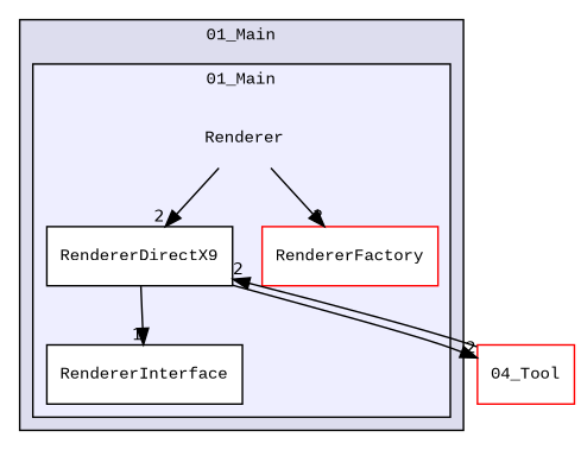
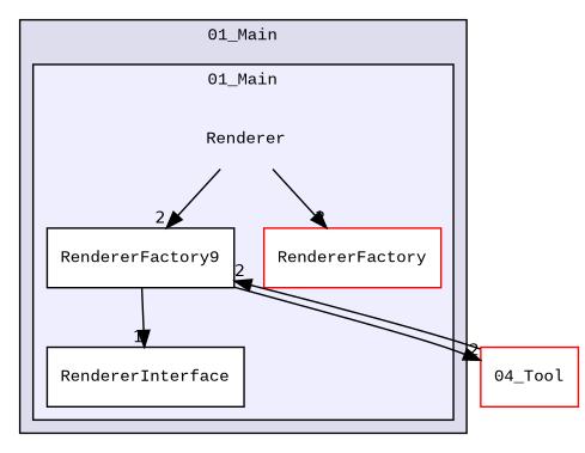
  digraph {
    compound=true
    fontname="Liberation Mono"
    node [fontname="Liberation Mono" fontsize=10 shape=box color=black fillcolor=white style=filled]
    edge [fontname="Liberation Mono" headlabel=2 labeldistance=1.5 labelfontname=Helvetica labelfontsize=10]
    n1 [label=Renderer shape=plaintext color="" fillcolor="" style=""]
-   n2 [label=RendererDirectX9]
+   n2 [label=RendererFactory9]
    n3 [color=red label=RendererFactory]
    n4 [label=RendererInterface]
    n5 [color=red label="04_Tool"]
    subgraph cluster_1 {
      bgcolor="#ddddee"
      fontsize=10
      label="01_Main"
      pencolor=black
      subgraph cluster_2 {
        bgcolor="#eeeeff"
        fontsize=10
        label="01_Main"
        pencolor=black
        n1
        n2
        n3
        n4
      }
    }
    n1 -> n2
    n1 -> n3
    n2 -> n4 [headlabel=1]
    n2 -> n5
    n5 -> n2
  }
